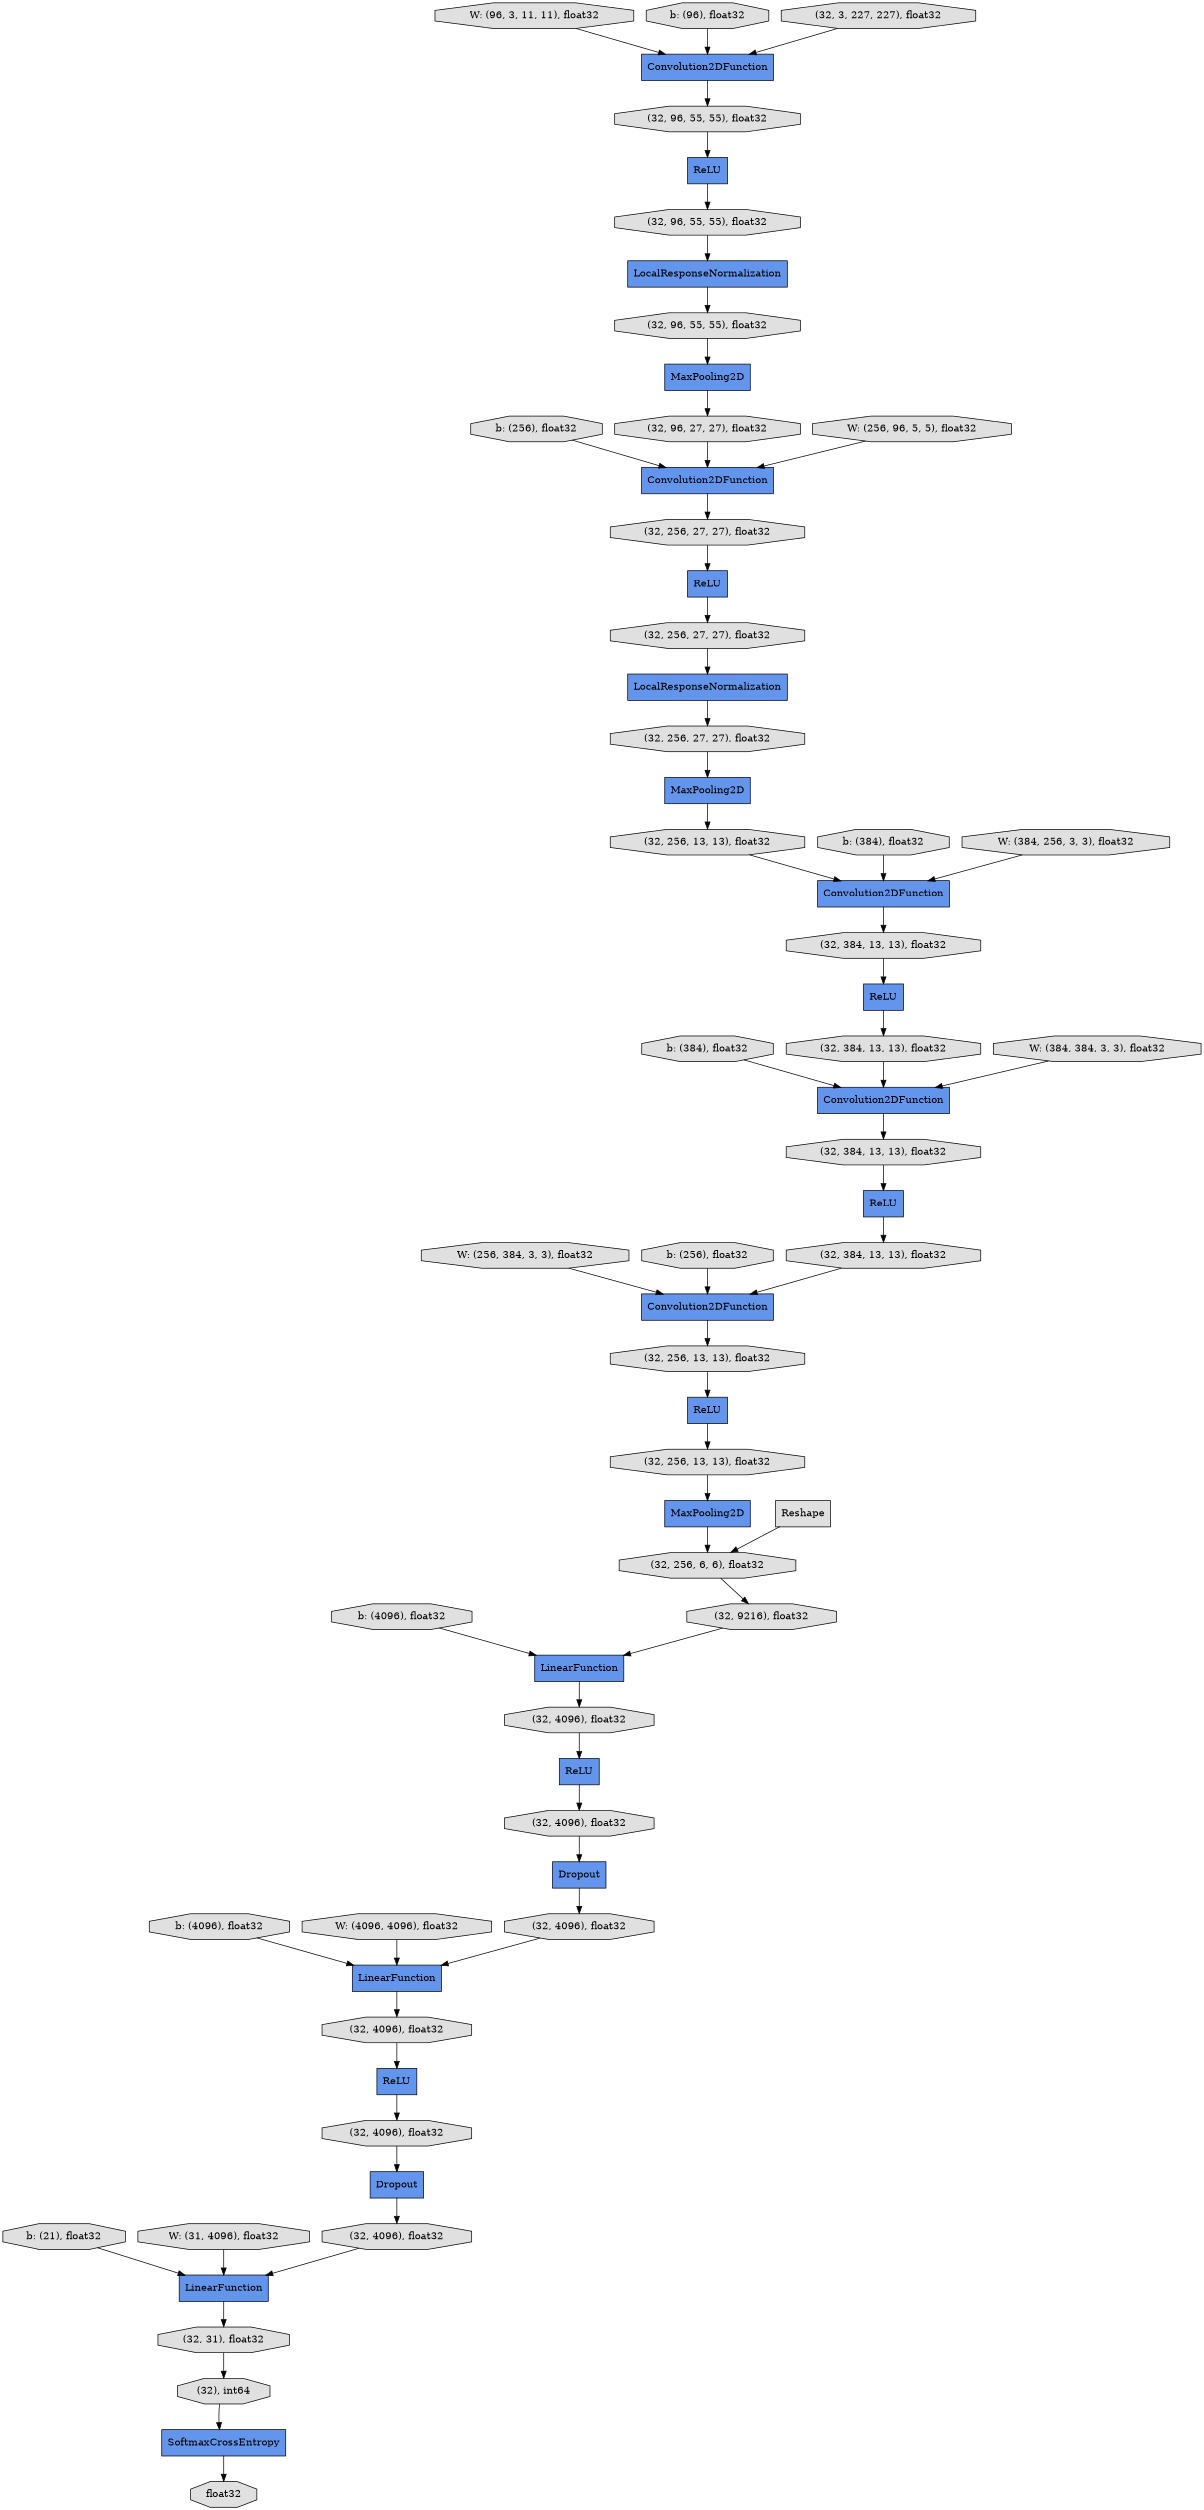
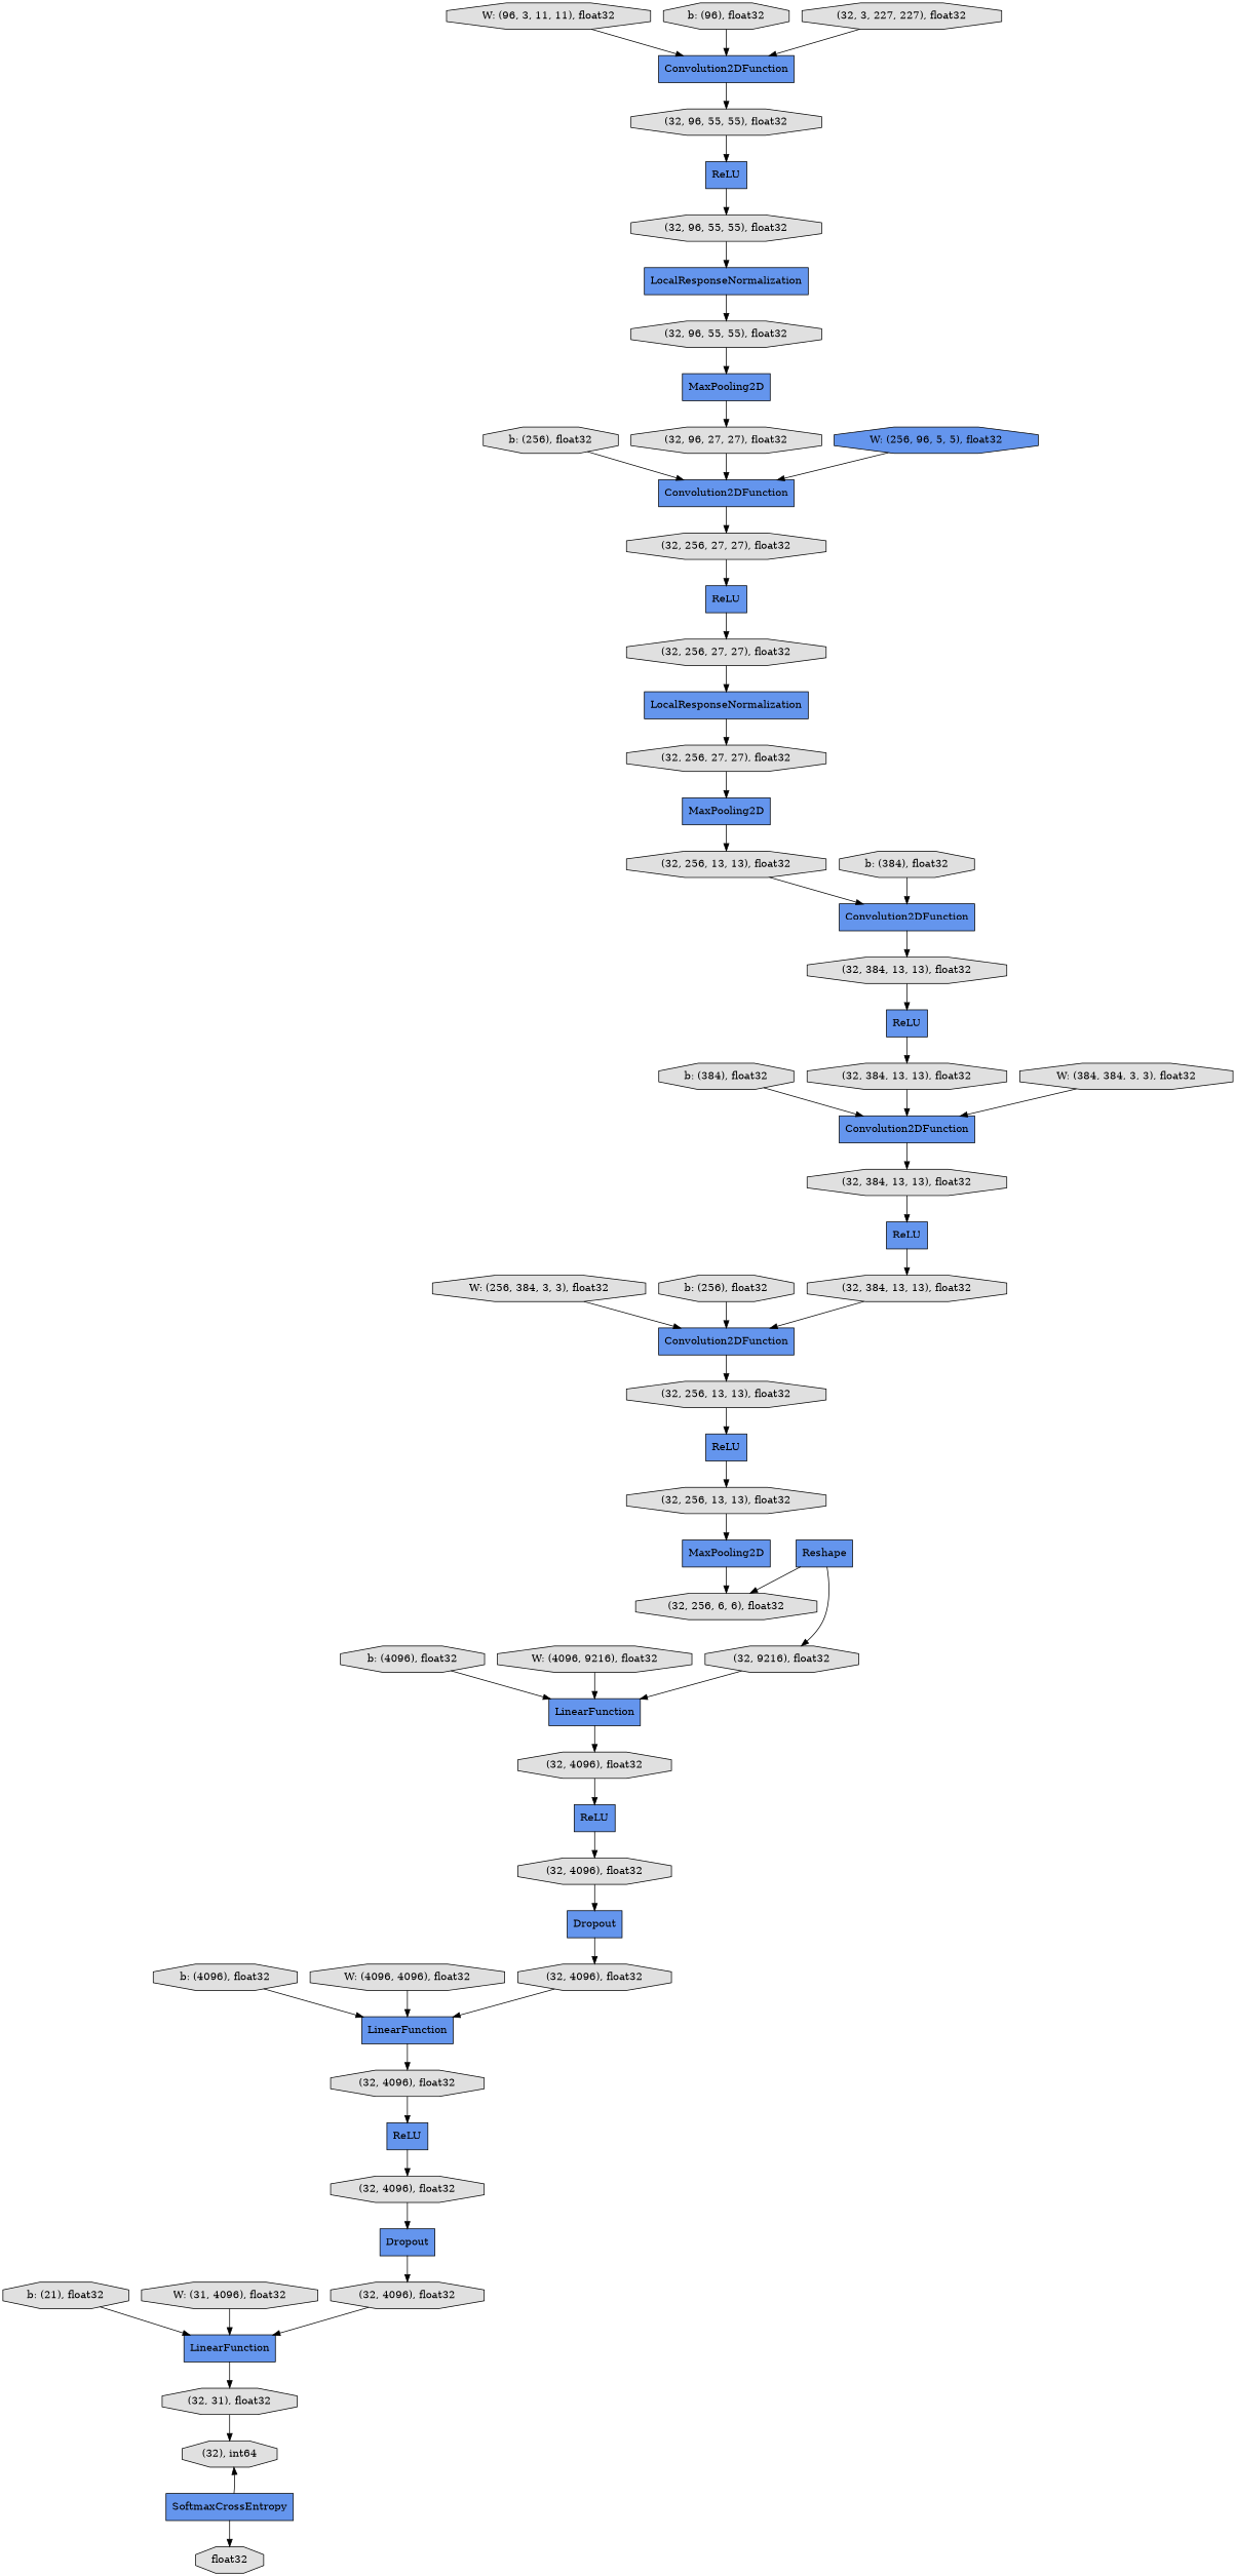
  digraph {
    rankdir=TB
    node [fillcolor="#E0E0E0" shape=octagon style=filled]
    n1 [label="(32, 384, 13, 13), float32"]
    n2 [fillcolor="#6495ED" label=ReLU shape=record]
    n3 [label="(32, 384, 13, 13), float32"]
    n4 [label="b: (256), float32"]
    n5 [fillcolor="#6495ED" label=Convolution2DFunction shape=record]
    n6 [label="(32, 256, 27, 27), float32"]
    n7 [fillcolor="#6495ED" label=Dropout shape=record]
    n8 [label="(32, 4096), float32"]
    n9 [fillcolor="#6495ED" label=LinearFunction shape=record]
    n10 [label="(32, 4096), float32"]
    n11 [fillcolor="#6495ED" label=LinearFunction shape=record]
    n12 [label="(32, 4096), float32"]
    n13 [fillcolor="#6495ED" label=ReLU shape=record]
    n14 [label="(32, 4096), float32"]
    n15 [fillcolor="#6495ED" label=ReLU shape=record]
    n16 [label="(32, 256, 27, 27), float32"]
    n17 [label="(32, 96, 55, 55), float32"]
    n18 [fillcolor="#6495ED" label=MaxPooling2D shape=record]
    n19 [label="(32, 96, 27, 27), float32"]
    n20 [label="W: (256, 384, 3, 3), float32"]
    n21 [fillcolor="#6495ED" label=Convolution2DFunction shape=record]
    n22 [label="(32, 256, 13, 13), float32"]
    n23 [fillcolor="#6495ED" label=ReLU shape=record]
    n24 [label="(32, 256, 13, 13), float32"]
    n25 [fillcolor="#6495ED" label=MaxPooling2D shape=record]
    n26 [label="(32, 96, 55, 55), float32"]
    n27 [fillcolor="#6495ED" label=LocalResponseNormalization shape=record]
    n28 [fillcolor="#6495ED" label=LocalResponseNormalization shape=record]
    n29 [label="(32, 256, 27, 27), float32"]
    n30 [fillcolor="#6495ED" label=MaxPooling2D shape=record]
    n31 [label="(32, 256, 13, 13), float32"]
    n32 [fillcolor="#6495ED" label=Convolution2DFunction shape=record]
    n33 [label="W: (96, 3, 11, 11), float32"]
    n34 [fillcolor="#6495ED" label=Convolution2DFunction shape=record]
    n35 [label="(32, 96, 55, 55), float32"]
    n36 [label="(32, 31), float32"]
    n37 [label="(32, 256, 6, 6), float32"]
    n38 [label="(32), int64"]
    n39 [fillcolor="#6495ED" label=SoftmaxCrossEntropy shape=record]
    n40 [label=float32]
    n41 [label="b: (4096), float32"]
    n42 [fillcolor="#6495ED" label=LinearFunction shape=record]
    n43 [label="(32, 4096), float32"]
    n44 [label="b: (384), float32"]
    n45 [fillcolor="#6495ED" label=Convolution2DFunction shape=record]
    n46 [label="(32, 9216), float32"]
    n47 [fillcolor="#6495ED" label=ReLU shape=record]
-   n48 [label=Reshape shape=record]
+   n48 [fillcolor="#6495ED" label=Reshape shape=record]
    n49 [label="b: (384), float32"]
    n50 [label="(32, 384, 13, 13), float32"]
    n51 [fillcolor="#6495ED" label=ReLU shape=record]
    n52 [label="b: (21), float32"]
    n53 [label="(32, 384, 13, 13), float32"]
    n54 [fillcolor="#6495ED" label=ReLU shape=record]
    n55 [label="(32, 4096), float32"]
    n56 [fillcolor="#6495ED" label=Dropout shape=record]
    n57 [label="W: (384, 384, 3, 3), float32"]
    n58 [label="b: (4096), float32"]
    n59 [label="b: (96), float32"]
-   n60 [label="W: (256, 96, 5, 5), float32"]
-   n61 [label="W: (384, 256, 3, 3), float32"]
+   n60 [fillcolor="#6495ED" label="W: (256, 96, 5, 5), float32"]
    n62 [label="(32, 3, 227, 227), float32"]
    n63 [label="W: (31, 4096), float32"]
    n64 [label="b: (256), float32"]
+   n65 [label="W: (4096, 9216), float32"]
    n66 [label="W: (4096, 4096), float32"]
    n1 -> n2
    n2 -> n3
    n3 -> n21
    n4 -> n5
    n5 -> n6
    n6 -> n15
    n7 -> n8
    n8 -> n9
    n9 -> n36
    n10 -> n11
    n11 -> n12
    n12 -> n13
    n13 -> n14
    n14 -> n7
    n15 -> n16
    n16 -> n28
    n17 -> n18
    n18 -> n19
    n19 -> n5
    n20 -> n21
    n21 -> n22
    n22 -> n23
    n23 -> n24
    n24 -> n25
    n25 -> n37
    n26 -> n27
    n27 -> n17
    n28 -> n29
    n29 -> n30
    n30 -> n31
    n31 -> n32
    n32 -> n50
    n33 -> n34
    n34 -> n35
    n35 -> n47
    n36 -> n38
-   n38 -> n39
+   n39 -> n38
    n39 -> n40
    n41 -> n42
    n42 -> n43
    n43 -> n54
    n44 -> n45
    n45 -> n1
    n46 -> n42
    n47 -> n26
    n48 -> n37
-   n37 -> n46
+   n48 -> n46
    n49 -> n32
    n50 -> n51
    n51 -> n53
    n52 -> n9
    n53 -> n45
    n54 -> n55
    n55 -> n56
    n56 -> n10
    n57 -> n45
    n58 -> n11
    n59 -> n34
    n60 -> n5
-   n61 -> n32
    n62 -> n34
    n63 -> n9
    n64 -> n21
+   n65 -> n42
    n66 -> n11
  }
